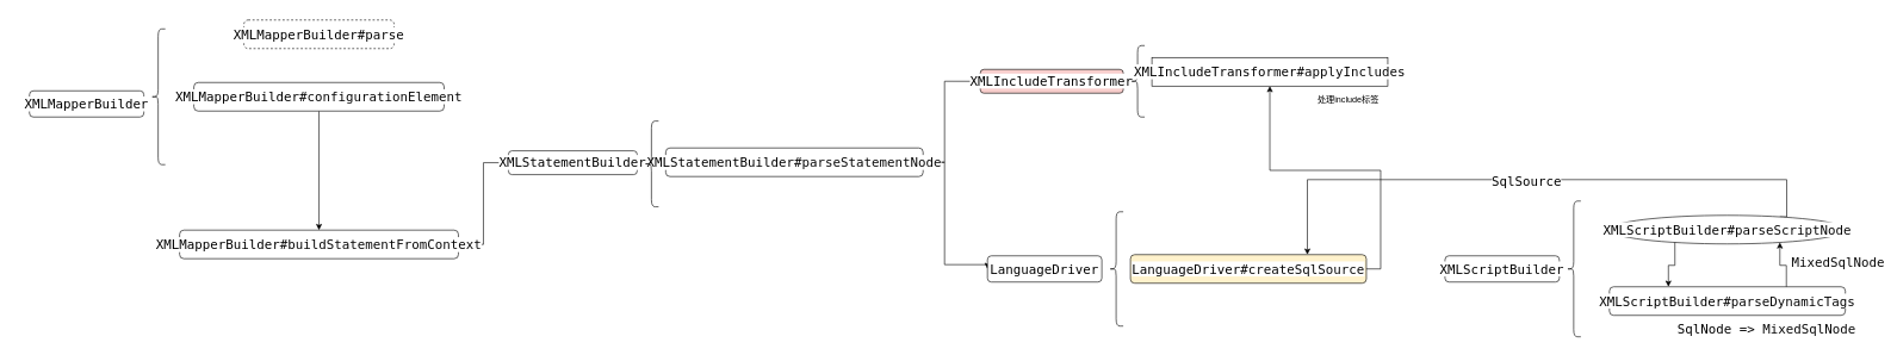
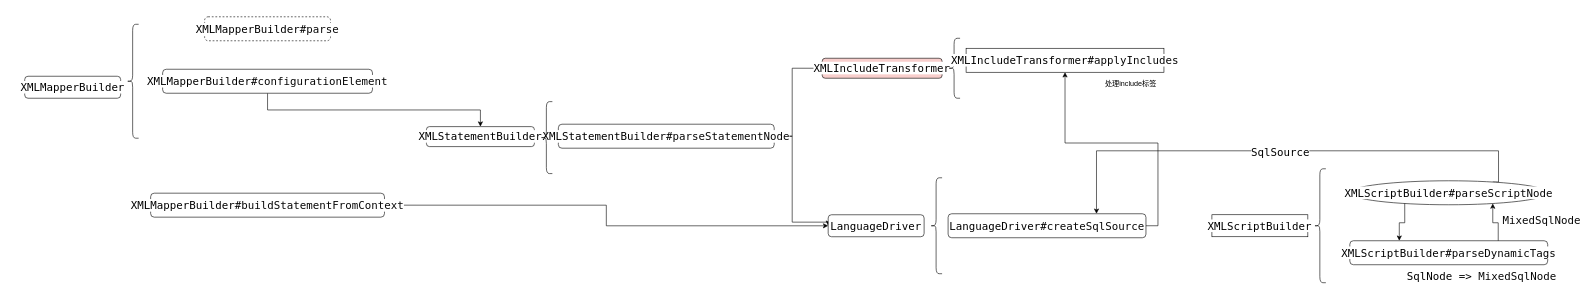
  <mxCell id="0" />
  <mxCell id="1" parent="0" />
  <mxCell id="2" value="&lt;pre style=&quot;background-color:#ffffff;color:#080808;font-family:'JetBrains Mono',monospace;font-size:13.5pt;&quot;&gt;&lt;span style=&quot;color:#000000;&quot;&gt;XMLMapperBuilder#&lt;/span&gt;parse&lt;/pre&gt;" style="rounded=1;whiteSpace=wrap;html=1;fontSize=12;glass=0;strokeWidth=1;shadow=0;dashed=1;" vertex="1" parent="1"><mxGeometry x="340" y="27.5" width="210" height="40" as="geometry" /></mxCell>
- <mxCell id="3" style="edgeStyle=orthogonalEdgeStyle;rounded=0;orthogonalLoop=1;jettySize=auto;html=1;exitX=0.5;exitY=1;exitDx=0;exitDy=0;entryX=0.5;entryY=0;entryDx=0;entryDy=0;" edge="1" parent="1" source="4" target="6"><mxGeometry relative="1" as="geometry" /></mxCell>
+ <mxCell id="3" style="edgeStyle=orthogonalEdgeStyle;rounded=0;orthogonalLoop=1;jettySize=auto;html=1;exitX=0.5;exitY=1;exitDx=0;exitDy=0;" edge="1" parent="1" source="4" target="14"><mxGeometry relative="1" as="geometry" /></mxCell>
  <mxCell id="4" value="&lt;pre style=&quot;background-color:#ffffff;color:#080808;font-family:'JetBrains Mono',monospace;font-size:13.5pt;&quot;&gt;&lt;span style=&quot;color:#000000;&quot;&gt;XMLMapperBuilder#&lt;/span&gt;configurationElement&lt;/pre&gt;" style="rounded=1;whiteSpace=wrap;html=1;fontSize=12;glass=0;strokeWidth=1;shadow=0;" vertex="1" parent="1"><mxGeometry x="270" y="115" width="350" height="40" as="geometry" /></mxCell>
- <mxCell id="5" style="edgeStyle=orthogonalEdgeStyle;rounded=0;orthogonalLoop=1;jettySize=auto;html=1;exitX=1;exitY=0.5;exitDx=0;exitDy=0;entryX=0;entryY=0.5;entryDx=0;entryDy=0;" edge="1" parent="1" source="6" target="14"><mxGeometry relative="1" as="geometry" /></mxCell>
+ <mxCell id="5" style="edgeStyle=orthogonalEdgeStyle;rounded=0;orthogonalLoop=1;jettySize=auto;html=1;exitX=1;exitY=0.5;exitDx=0;exitDy=0;" edge="1" parent="1" source="6" target="18"><mxGeometry relative="1" as="geometry" /></mxCell>
  <mxCell id="6" value="&lt;pre style=&quot;background-color:#ffffff;color:#080808;font-family:'JetBrains Mono',monospace;font-size:13.5pt;&quot;&gt;&lt;span style=&quot;color:#000000;&quot;&gt;XMLMapperBuilder#&lt;/span&gt;buildStatementFromContext&lt;/pre&gt;" style="rounded=1;whiteSpace=wrap;html=1;fontSize=12;glass=0;strokeWidth=1;shadow=0;" vertex="1" parent="1"><mxGeometry x="250" y="321.67" width="390" height="40" as="geometry" /></mxCell>
  <mxCell id="7" style="edgeStyle=orthogonalEdgeStyle;rounded=0;orthogonalLoop=1;jettySize=auto;html=1;exitX=1;exitY=0.5;exitDx=0;exitDy=0;entryX=0;entryY=0.5;entryDx=0;entryDy=0;" edge="1" parent="1" source="9" target="18"><mxGeometry relative="1" as="geometry"><Array as="points"><mxPoint x="1320" y="227" /><mxPoint x="1320" y="370" /><mxPoint x="1380" y="370" /></Array></mxGeometry></mxCell>
  <mxCell id="8" style="edgeStyle=orthogonalEdgeStyle;rounded=0;orthogonalLoop=1;jettySize=auto;html=1;exitX=1;exitY=0.5;exitDx=0;exitDy=0;entryX=0;entryY=0.5;entryDx=0;entryDy=0;" edge="1" parent="1" source="9" target="38"><mxGeometry relative="1" as="geometry"><Array as="points"><mxPoint x="1320" y="227" /><mxPoint x="1320" y="113" /></Array></mxGeometry></mxCell>
  <mxCell id="9" value="&lt;pre style=&quot;background-color:#ffffff;color:#080808;font-family:'JetBrains Mono',monospace;font-size:13.5pt;&quot;&gt;&lt;pre style=&quot;font-family: &amp;quot;JetBrains Mono&amp;quot;, monospace; font-size: 13.5pt;&quot;&gt;&lt;span style=&quot;color:#000000;&quot;&gt;XMLStatementBuilder#&lt;/span&gt;parseStatementNode&lt;/pre&gt;&lt;/pre&gt;" style="rounded=1;whiteSpace=wrap;html=1;fontSize=12;glass=0;strokeWidth=1;shadow=0;" vertex="1" parent="1"><mxGeometry x="930" y="206.67" width="360" height="40" as="geometry" /></mxCell>
  <mxCell id="10" value="" style="group" vertex="1" connectable="0" parent="1"><mxGeometry x="20" y="40" width="210" height="190" as="geometry" /></mxCell>
  <mxCell id="11" value="&lt;pre style=&quot;background-color:#ffffff;color:#080808;font-family:'JetBrains Mono',monospace;font-size:13.5pt;&quot;&gt;&lt;span style=&quot;color:#000000;&quot;&gt;XMLMapperBuilder&lt;/span&gt;&lt;/pre&gt;" style="rounded=1;whiteSpace=wrap;html=1;fontSize=12;glass=0;strokeWidth=1;shadow=0;" parent="10" vertex="1"><mxGeometry x="20" y="86.67" width="160" height="36.67" as="geometry" /></mxCell>
  <mxCell id="12" value="" style="shape=curlyBracket;whiteSpace=wrap;html=1;rounded=1;" vertex="1" parent="10"><mxGeometry x="190" width="20" height="190" as="geometry" /></mxCell>
  <mxCell id="13" value="" style="group" vertex="1" connectable="0" parent="1"><mxGeometry x="710" y="134" width="210" height="190" as="geometry" /></mxCell>
  <mxCell id="14" value="&lt;pre style=&quot;background-color:#ffffff;color:#080808;font-family:'JetBrains Mono',monospace;font-size:13.5pt;&quot;&gt;&lt;pre style=&quot;font-size: 13.5pt; font-family: &amp;quot;JetBrains Mono&amp;quot;, monospace;&quot;&gt;&lt;span style=&quot;color: rgb(0, 0, 0);&quot;&gt;XMLStatementBuilder&lt;/span&gt;&lt;/pre&gt;&lt;/pre&gt;" style="rounded=1;whiteSpace=wrap;html=1;fontSize=12;glass=0;strokeWidth=1;shadow=0;" vertex="1" parent="13"><mxGeometry y="76.67" width="180" height="33.33" as="geometry" /></mxCell>
  <mxCell id="15" value="" style="shape=curlyBracket;whiteSpace=wrap;html=1;rounded=1;" vertex="1" parent="13"><mxGeometry x="190" y="35" width="20" height="120" as="geometry" /></mxCell>
  <mxCell id="16" value="" style="group" vertex="1" connectable="0" parent="1"><mxGeometry x="1360" y="251" width="1270" height="224" as="geometry" /></mxCell>
  <mxCell id="17" value="" style="group" vertex="1" connectable="0" parent="16"><mxGeometry y="30" width="210" height="190" as="geometry" /></mxCell>
  <mxCell id="18" value="&lt;pre style=&quot;background-color:#ffffff;color:#080808;font-family:'JetBrains Mono',monospace;font-size:13.5pt;&quot;&gt;&lt;pre style=&quot;font-family: &amp;quot;JetBrains Mono&amp;quot;, monospace; font-size: 13.5pt;&quot;&gt;&lt;span style=&quot;color:#000000;&quot;&gt;LanguageDriver&lt;/span&gt;&lt;/pre&gt;&lt;/pre&gt;" style="rounded=1;whiteSpace=wrap;html=1;fontSize=12;glass=0;strokeWidth=1;shadow=0;" vertex="1" parent="17"><mxGeometry x="20" y="76.67" width="160" height="36.67" as="geometry" /></mxCell>
  <mxCell id="19" value="" style="shape=curlyBracket;whiteSpace=wrap;html=1;rounded=1;" vertex="1" parent="17"><mxGeometry x="190" y="15.01" width="20" height="160" as="geometry" /></mxCell>
- <mxCell id="20" value="&lt;pre style=&quot;background-color:#ffffff;color:#080808;font-family:'JetBrains Mono',monospace;font-size:13.5pt;&quot;&gt;&lt;pre style=&quot;font-family: &amp;quot;JetBrains Mono&amp;quot;, monospace; font-size: 13.5pt;&quot;&gt;&lt;pre style=&quot;font-size: 13.5pt; font-family: &amp;quot;JetBrains Mono&amp;quot;, monospace;&quot;&gt;&lt;span style=&quot;color: rgb(0, 0, 0);&quot;&gt;LanguageDriver#&lt;/span&gt;createSqlSource&lt;/pre&gt;&lt;/pre&gt;&lt;/pre&gt;" style="rounded=1;whiteSpace=wrap;html=1;fontSize=12;glass=0;strokeWidth=1;shadow=0;fillColor=#fff2cc;" vertex="1" parent="16"><mxGeometry x="220" y="105" width="330" height="40" as="geometry" /></mxCell>
+ <mxCell id="20" value="&lt;pre style=&quot;background-color:#ffffff;color:#080808;font-family:'JetBrains Mono',monospace;font-size:13.5pt;&quot;&gt;&lt;pre style=&quot;font-family: &amp;quot;JetBrains Mono&amp;quot;, monospace; font-size: 13.5pt;&quot;&gt;&lt;pre style=&quot;font-size: 13.5pt; font-family: &amp;quot;JetBrains Mono&amp;quot;, monospace;&quot;&gt;&lt;span style=&quot;color: rgb(0, 0, 0);&quot;&gt;LanguageDriver#&lt;/span&gt;createSqlSource&lt;/pre&gt;&lt;/pre&gt;&lt;/pre&gt;" style="rounded=1;whiteSpace=wrap;html=1;fontSize=12;glass=0;strokeWidth=1;shadow=0;" vertex="1" parent="16"><mxGeometry x="220" y="105" width="330" height="40" as="geometry" /></mxCell>
  <mxCell id="21" value="" style="group" vertex="1" connectable="0" parent="16"><mxGeometry x="640" y="30" width="210" height="190" as="geometry" /></mxCell>
- <mxCell id="22" value="&lt;pre style=&quot;background-color:#ffffff;color:#080808;font-family:'JetBrains Mono',monospace;font-size:13.5pt;&quot;&gt;&lt;pre style=&quot;font-family: &amp;quot;JetBrains Mono&amp;quot;, monospace; font-size: 13.5pt;&quot;&gt;&lt;span style=&quot;color:#000000;&quot;&gt;XMLScriptBuilder&lt;/span&gt;&lt;/pre&gt;&lt;/pre&gt;" style="rounded=1;whiteSpace=wrap;html=1;fontSize=12;glass=0;strokeWidth=1;shadow=0;" vertex="1" parent="21"><mxGeometry x="20" y="76.67" width="160" height="36.67" as="geometry" /></mxCell>
+ <mxCell id="22" value="&lt;pre style=&quot;background-color:#ffffff;color:#080808;font-family:'JetBrains Mono',monospace;font-size:13.5pt;&quot;&gt;&lt;pre style=&quot;font-family: &amp;quot;JetBrains Mono&amp;quot;, monospace; font-size: 13.5pt;&quot;&gt;&lt;span style=&quot;color:#000000;&quot;&gt;XMLScriptBuilder&lt;/span&gt;&lt;/pre&gt;&lt;/pre&gt;" style="whiteSpace=wrap;html=1;fontSize=12;glass=0;strokeWidth=1;shadow=0;rounded=0;" vertex="1" parent="21"><mxGeometry x="20" y="76.67" width="160" height="36.67" as="geometry" /></mxCell>
  <mxCell id="23" value="" style="shape=curlyBracket;whiteSpace=wrap;html=1;rounded=1;" vertex="1" parent="21"><mxGeometry x="190" width="20" height="190" as="geometry" /></mxCell>
  <mxCell id="24" style="edgeStyle=orthogonalEdgeStyle;rounded=0;orthogonalLoop=1;jettySize=auto;html=1;exitX=1;exitY=0.5;exitDx=0;exitDy=0;" edge="1" parent="16" source="20" target="41"><mxGeometry relative="1" as="geometry" /></mxCell>
  <mxCell id="25" style="edgeStyle=orthogonalEdgeStyle;rounded=0;orthogonalLoop=1;jettySize=auto;html=1;exitX=0.75;exitY=0;exitDx=0;exitDy=0;entryX=0.75;entryY=0;entryDx=0;entryDy=0;" edge="1" parent="16" source="31" target="20"><mxGeometry relative="1" as="geometry"><Array as="points"><mxPoint x="1138" /><mxPoint x="468" /></Array></mxGeometry></mxCell>
  <mxCell id="26" value="&lt;pre style=&quot;color: rgb(8, 8, 8); font-family: &amp;quot;JetBrains Mono&amp;quot;, monospace; font-size: 13.5pt;&quot;&gt;&lt;span style=&quot;color:#000000;&quot;&gt;SqlSource&lt;/span&gt;&lt;/pre&gt;" style="edgeLabel;html=1;align=center;verticalAlign=middle;resizable=0;points=[];" vertex="1" connectable="0" parent="25"><mxGeometry x="0.019" y="1" relative="1" as="geometry"><mxPoint x="1" as="offset" /></mxGeometry></mxCell>
  <mxCell id="27" value="" style="group" vertex="1" connectable="0" parent="16"><mxGeometry x="890" y="150" width="330" height="74" as="geometry" /></mxCell>
  <mxCell id="28" value="&lt;pre style=&quot;background-color:#ffffff;color:#080808;font-family:'JetBrains Mono',monospace;font-size:13.5pt;&quot;&gt;&lt;pre style=&quot;font-family: &amp;quot;JetBrains Mono&amp;quot;, monospace; font-size: 13.5pt;&quot;&gt;&lt;span style=&quot;color:#000000;&quot;&gt;XMLScriptBuilder#&lt;/span&gt;parseDynamicTags&lt;/pre&gt;&lt;/pre&gt;" style="rounded=1;whiteSpace=wrap;html=1;fontSize=12;glass=0;strokeWidth=1;shadow=0;" vertex="1" parent="27"><mxGeometry width="330" height="40" as="geometry" /></mxCell>
  <mxCell id="29" value="&lt;pre style=&quot;background-color:#ffffff;color:#080808;font-family:'JetBrains Mono',monospace;font-size:13.5pt;&quot;&gt;&lt;span style=&quot;color:#000000;&quot;&gt;SqlNode =&amp;gt; &lt;/span&gt;MixedSqlNode&lt;/pre&gt;" style="text;html=1;strokeColor=none;fillColor=none;align=center;verticalAlign=middle;whiteSpace=wrap;rounded=0;" vertex="1" parent="27"><mxGeometry x="110" y="44" width="220" height="30" as="geometry" /></mxCell>
  <mxCell id="30" value="" style="group" vertex="1" connectable="0" parent="16"><mxGeometry x="890" y="50" width="380" height="80" as="geometry" /></mxCell>
  <mxCell id="31" value="&lt;pre style=&quot;background-color:#ffffff;color:#080808;font-family:'JetBrains Mono',monospace;font-size:13.5pt;&quot;&gt;&lt;pre style=&quot;font-family: &amp;quot;JetBrains Mono&amp;quot;, monospace; font-size: 13.5pt;&quot;&gt;&lt;span style=&quot;color:#000000;&quot;&gt;XMLScriptBuilder#&lt;/span&gt;parseScriptNode&lt;/pre&gt;&lt;/pre&gt;" style="ellipse;whiteSpace=wrap;html=1;fontSize=12;glass=0;strokeWidth=1;shadow=0;" vertex="1" parent="30"><mxGeometry width="330" height="40" as="geometry" /></mxCell>
  <mxCell id="32" value="&lt;pre style=&quot;background-color: rgb(255, 255, 255); color: rgb(8, 8, 8); font-family: &amp;quot;JetBrains Mono&amp;quot;, monospace; font-size: 13.5pt;&quot;&gt;MixedSqlNode&lt;/pre&gt;" style="text;html=1;strokeColor=none;fillColor=none;align=center;verticalAlign=middle;whiteSpace=wrap;rounded=0;" vertex="1" parent="30"><mxGeometry x="260" y="50" width="120" height="30" as="geometry" /></mxCell>
  <mxCell id="33" style="edgeStyle=orthogonalEdgeStyle;rounded=0;orthogonalLoop=1;jettySize=auto;html=1;exitX=0.25;exitY=1;exitDx=0;exitDy=0;entryX=0.25;entryY=0;entryDx=0;entryDy=0;" edge="1" parent="16" source="31" target="28"><mxGeometry relative="1" as="geometry" /></mxCell>
  <mxCell id="34" value="&lt;br&gt;&lt;pre style=&quot;font-style: normal; font-variant-ligatures: normal; font-variant-caps: normal; font-weight: 400; letter-spacing: normal; orphans: 2; text-align: center; text-indent: 0px; text-transform: none; widows: 2; word-spacing: 0px; -webkit-text-stroke-width: 0px; text-decoration-thickness: initial; text-decoration-style: initial; text-decoration-color: initial; background-color: rgb(255, 255, 255); color: rgb(8, 8, 8); font-family: &amp;quot;JetBrains Mono&amp;quot;, monospace; font-size: 13.5pt;&quot;&gt;&lt;br&gt;&lt;/pre&gt;" style="edgeStyle=orthogonalEdgeStyle;rounded=0;orthogonalLoop=1;jettySize=auto;html=1;exitX=0.75;exitY=0;exitDx=0;exitDy=0;entryX=0.75;entryY=1;entryDx=0;entryDy=0;" edge="1" parent="16" source="28" target="31"><mxGeometry relative="1" as="geometry" /></mxCell>
  <mxCell id="35" value="" style="group" vertex="1" connectable="0" parent="1"><mxGeometry x="1390" y="20" width="550" height="190" as="geometry" /></mxCell>
  <mxCell id="36" value="" style="group" vertex="1" connectable="0" parent="35"><mxGeometry width="210" height="190" as="geometry" /></mxCell>
  <mxCell id="37" value="" style="group" vertex="1" connectable="0" parent="36"><mxGeometry x="-20" y="43.33" width="230" height="100.0" as="geometry" /></mxCell>
  <mxCell id="38" value="&lt;pre style=&quot;background-color:#ffffff;color:#080808;font-family:'JetBrains Mono',monospace;font-size:13.5pt;&quot;&gt;&lt;pre style=&quot;font-family: &amp;quot;JetBrains Mono&amp;quot;, monospace; font-size: 13.5pt;&quot;&gt;&lt;span style=&quot;color:#000000;&quot;&gt;XMLIncludeTransformer&lt;/span&gt;&lt;/pre&gt;&lt;/pre&gt;" style="rounded=1;whiteSpace=wrap;html=1;fontSize=12;glass=0;strokeWidth=1;shadow=0;fillColor=#f8cecc;" vertex="1" parent="37"><mxGeometry y="33.34" width="200" height="33.33" as="geometry" /></mxCell>
  <mxCell id="39" value="" style="shape=curlyBracket;whiteSpace=wrap;html=1;rounded=1;" vertex="1" parent="37"><mxGeometry x="210" width="20" height="100" as="geometry" /></mxCell>
  <mxCell id="40" value="" style="group" vertex="1" connectable="0" parent="35"><mxGeometry x="220" y="60" width="330" height="72.5" as="geometry" /></mxCell>
  <mxCell id="41" value="&lt;pre style=&quot;background-color:#ffffff;color:#080808;font-family:'JetBrains Mono',monospace;font-size:13.5pt;&quot;&gt;&lt;pre style=&quot;font-family: &amp;quot;JetBrains Mono&amp;quot;, monospace; font-size: 13.5pt;&quot;&gt;&lt;span style=&quot;color:#000000;&quot;&gt;XMLIncludeTransformer#&lt;/span&gt;applyIncludes&lt;/pre&gt;&lt;/pre&gt;" style="whiteSpace=wrap;html=1;fontSize=12;glass=0;strokeWidth=1;shadow=0;rounded=0;" vertex="1" parent="40"><mxGeometry width="330" height="40" as="geometry" /></mxCell>
  <mxCell id="42" value="处理include标签" style="text;html=1;strokeColor=none;fillColor=none;align=center;verticalAlign=middle;whiteSpace=wrap;rounded=0;" vertex="1" parent="40"><mxGeometry x="220" y="47.5" width="110" height="25" as="geometry" /></mxCell>
